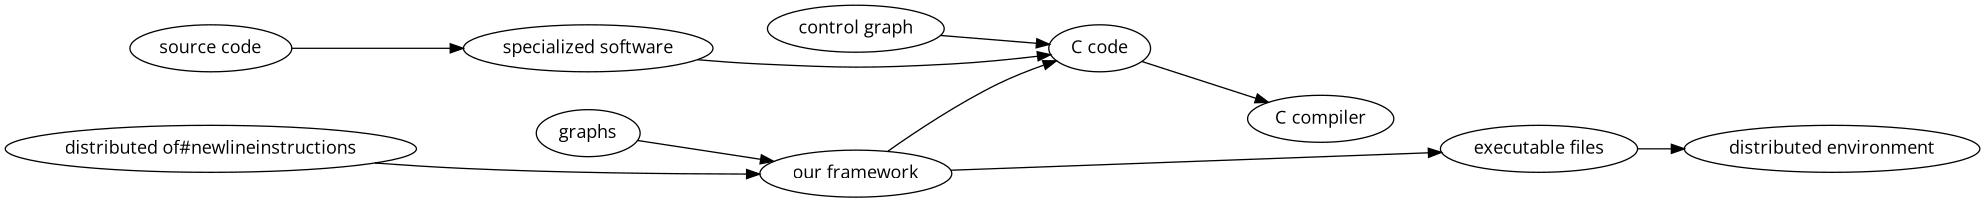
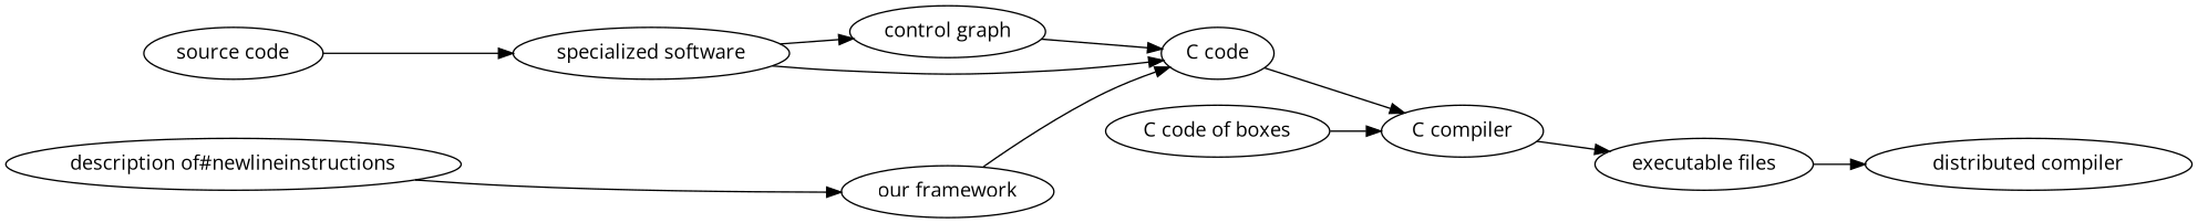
  digraph {
    fontname="Open Sans"
    rankdir=LR
    node [fontname="Open Sans" shape=ellipse]
    edge [fontname="Open Sans"]
    n1 [label="source code" shape=""]
    n2 [label="specialized software" shape=""]
    n3 [label="control graph"]
    n4 [label="C code"]
-   n5 [label=graphs]
    n6 [label="our framework" shape=""]
    n7 [label="C compiler" shape=""]
-   n9 [label="distributed environment"]
-   n10 [label="distributed of#newlineinstructions"]
+   n8 [label="C code of boxes"]
+   n9 [label="distributed compiler"]
+   n10 [label="description of#newlineinstructions"]
    n11 [label="executable files"]
    n1 -> n2
+   n2 -> n3
    n2 -> n4
    n3 -> n4
    n4 -> n7
-   n5 -> n6
    n6 -> n4
-   n6 -> n11
-   n10 -> n5 [style=invis]
+   n7 -> n11
+   n8 -> n7
    n10 -> n6
    n11 -> n9
  }
